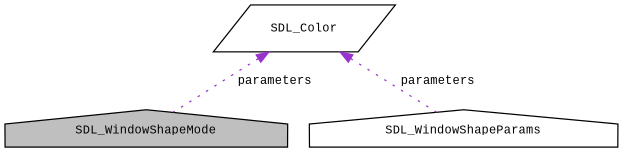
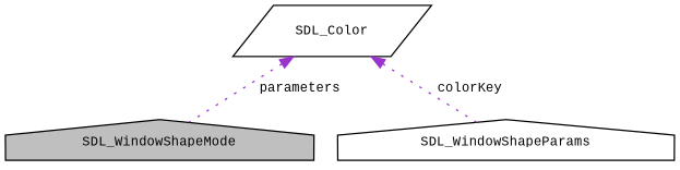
  digraph {
    fontname="Liberation Mono"
    node [color=black fillcolor=white fontname="Liberation Mono" fontsize=10 shape=house style=filled]
    edge [color=darkorchid3 dir=back fontname="Liberation Mono" fontsize=10 labelfontname=Helvetica labelfontsize=10 style=dotted]
    n1 [fillcolor=grey75 fontcolor=black height=0.2 label=SDL_WindowShapeMode width=0.4]
    n2 [height=0.2 label=SDL_WindowShapeParams width=0.4]
    n3 [height=0.2 label=SDL_Color shape=parallelogram width=0.4]
    n3 -> n1 [label=" parameters"]
-   n3 -> n2 [label=" parameters"]
+   n3 -> n2 [label=" colorKey"]
  }
